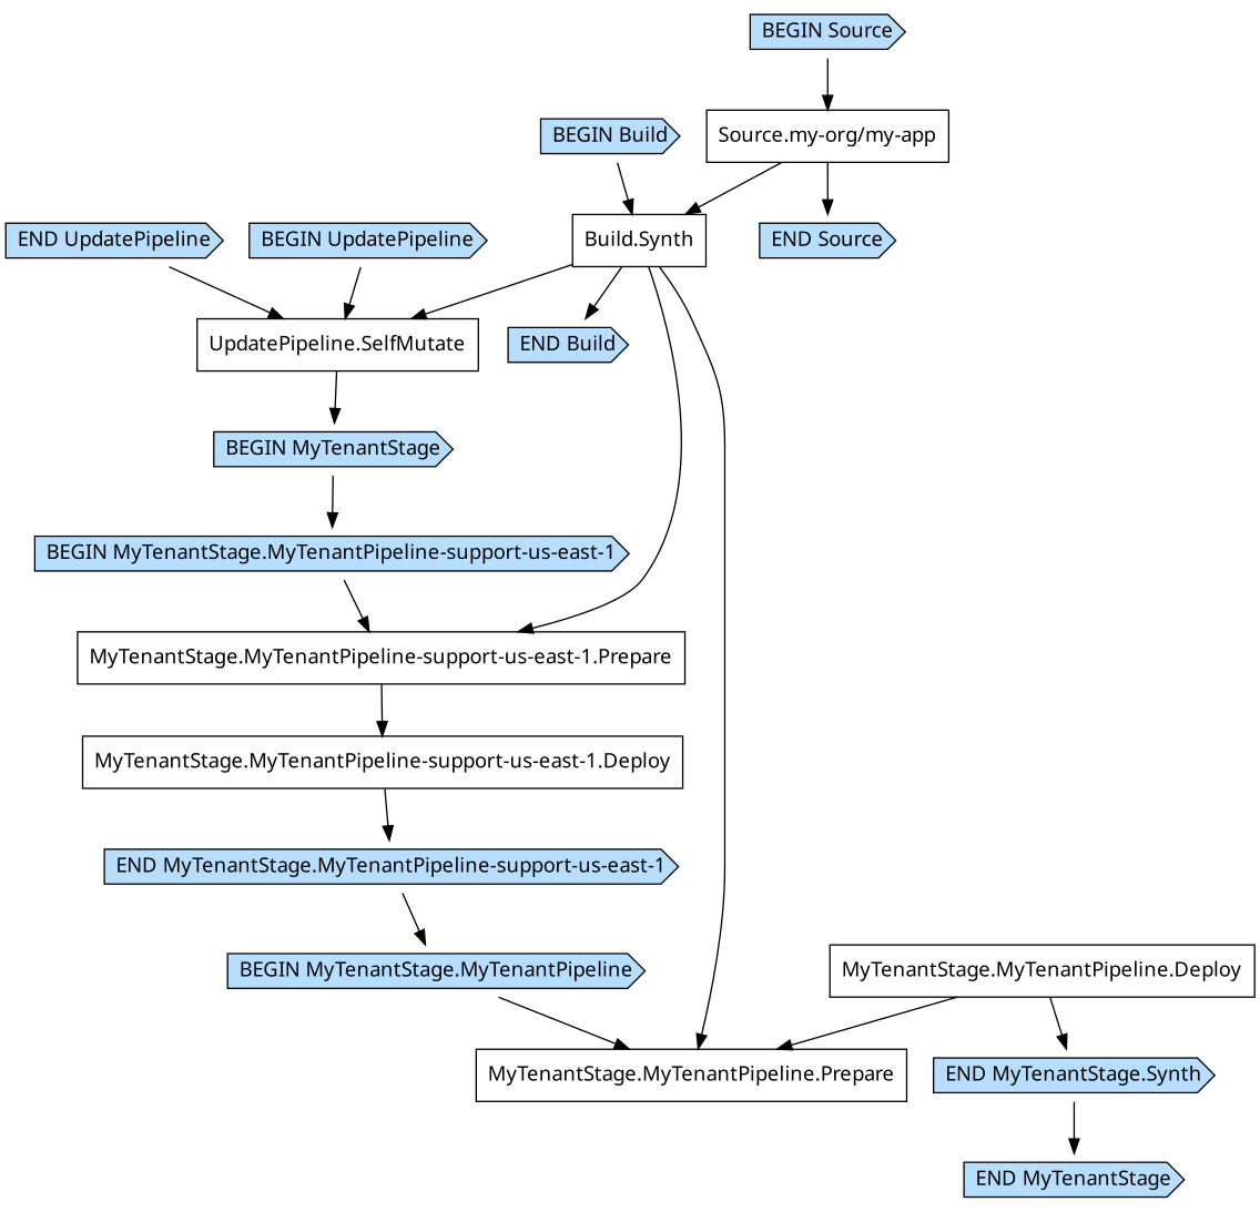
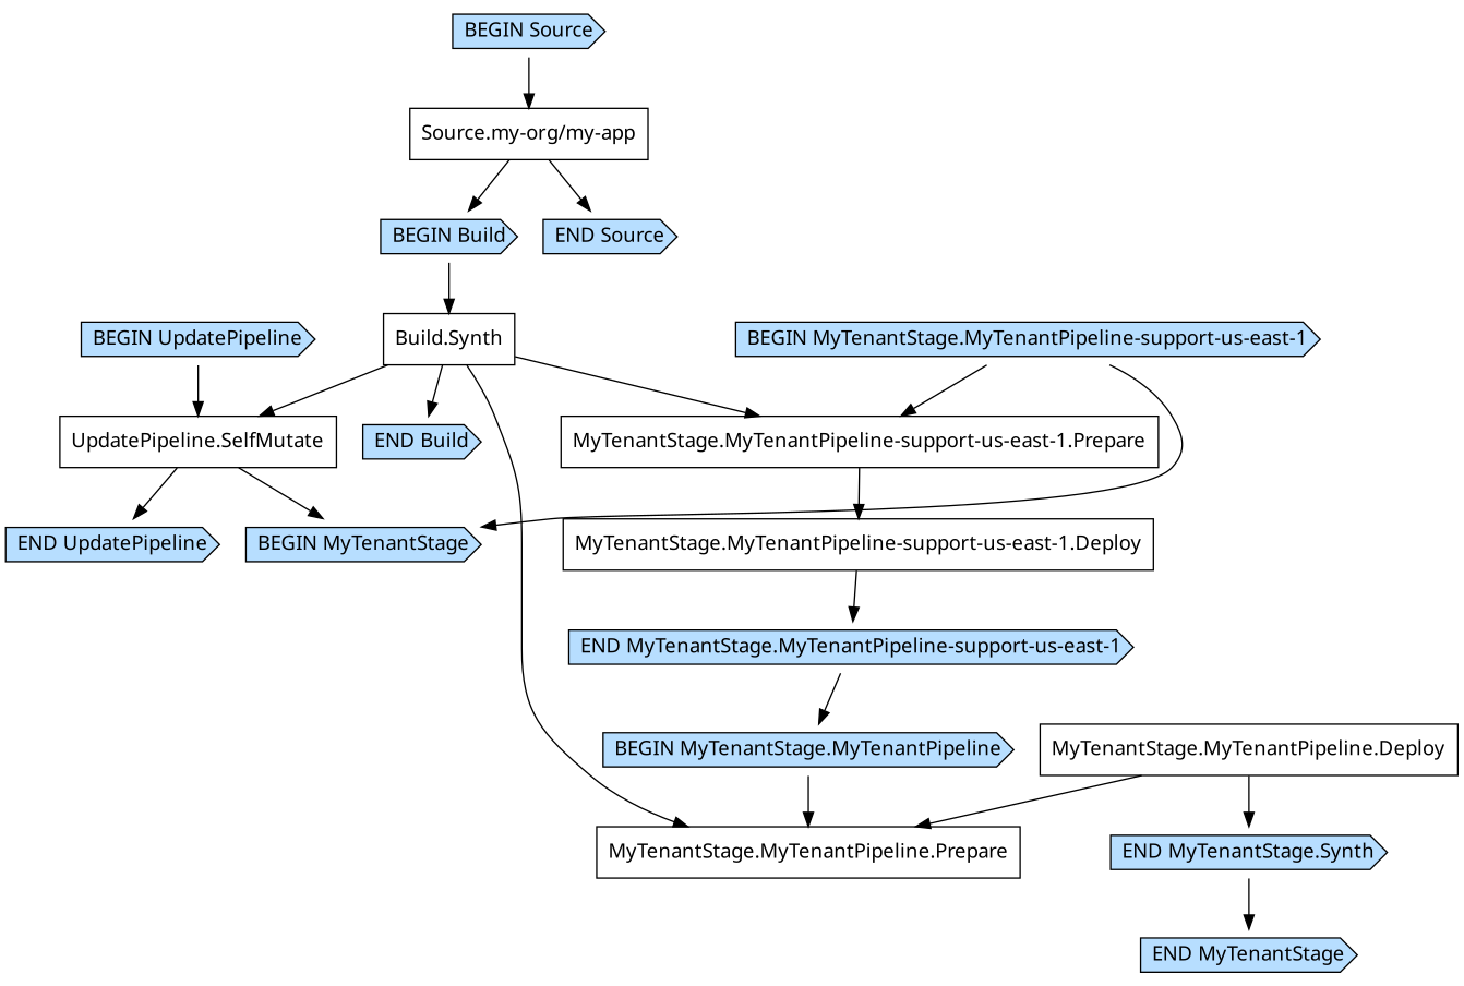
  digraph {
    fontname="Noto Sans"
    node [fontname="Noto Sans" shape=cds fillcolor="#b7deff" style=filled]
    edge [fontname="Noto Sans"]
    "Build.Synth" [shape=box fillcolor="" style=""]
    "BEGIN Build"
    "END Build"
    "UpdatePipeline.SelfMutate" [shape=box fillcolor="" style=""]
    "MyTenantStage.MyTenantPipeline-support-us-east-1.Prepare" [shape=box fillcolor="" style=""]
    "MyTenantStage.MyTenantPipeline.Prepare" [shape=box fillcolor="" style=""]
    "END UpdatePipeline"
    "BEGIN MyTenantStage"
    "MyTenantStage.MyTenantPipeline-support-us-east-1.Deploy" [shape=box fillcolor="" style=""]
    "Source.my-org/my-app" [shape=box fillcolor="" style=""]
    "END Source"
    "BEGIN UpdatePipeline"
    "BEGIN MyTenantStage.MyTenantPipeline-support-us-east-1"
    "END MyTenantStage.MyTenantPipeline-support-us-east-1"
    "BEGIN MyTenantStage.MyTenantPipeline"
    n16 [label="END MyTenantStage.Synth"]
    "END MyTenantStage"
    "MyTenantStage.MyTenantPipeline.Deploy" [shape=box fillcolor="" style=""]
    "BEGIN Source"
    "Build.Synth" -> "END Build"
    "Build.Synth" -> "UpdatePipeline.SelfMutate"
    "Build.Synth" -> "MyTenantStage.MyTenantPipeline-support-us-east-1.Prepare"
    "Build.Synth" -> "MyTenantStage.MyTenantPipeline.Prepare"
    "BEGIN Build" -> "Build.Synth"
-   "END UpdatePipeline" -> "UpdatePipeline.SelfMutate"
+   "UpdatePipeline.SelfMutate" -> "END UpdatePipeline"
    "UpdatePipeline.SelfMutate" -> "BEGIN MyTenantStage"
    "MyTenantStage.MyTenantPipeline-support-us-east-1.Prepare" -> "MyTenantStage.MyTenantPipeline-support-us-east-1.Deploy"
-   "BEGIN MyTenantStage" -> "BEGIN MyTenantStage.MyTenantPipeline-support-us-east-1"
+   "BEGIN MyTenantStage.MyTenantPipeline-support-us-east-1" -> "BEGIN MyTenantStage"
    "MyTenantStage.MyTenantPipeline-support-us-east-1.Deploy" -> "END MyTenantStage.MyTenantPipeline-support-us-east-1"
-   "Source.my-org/my-app" -> "Build.Synth"
+   "Source.my-org/my-app" -> "BEGIN Build"
    "Source.my-org/my-app" -> "END Source"
    "BEGIN UpdatePipeline" -> "UpdatePipeline.SelfMutate"
    "BEGIN MyTenantStage.MyTenantPipeline-support-us-east-1" -> "MyTenantStage.MyTenantPipeline-support-us-east-1.Prepare"
    "END MyTenantStage.MyTenantPipeline-support-us-east-1" -> "BEGIN MyTenantStage.MyTenantPipeline"
    "BEGIN MyTenantStage.MyTenantPipeline" -> "MyTenantStage.MyTenantPipeline.Prepare"
    n16 -> "END MyTenantStage"
    "MyTenantStage.MyTenantPipeline.Deploy" -> "MyTenantStage.MyTenantPipeline.Prepare"
    "MyTenantStage.MyTenantPipeline.Deploy" -> n16
    "BEGIN Source" -> "Source.my-org/my-app"
  }
